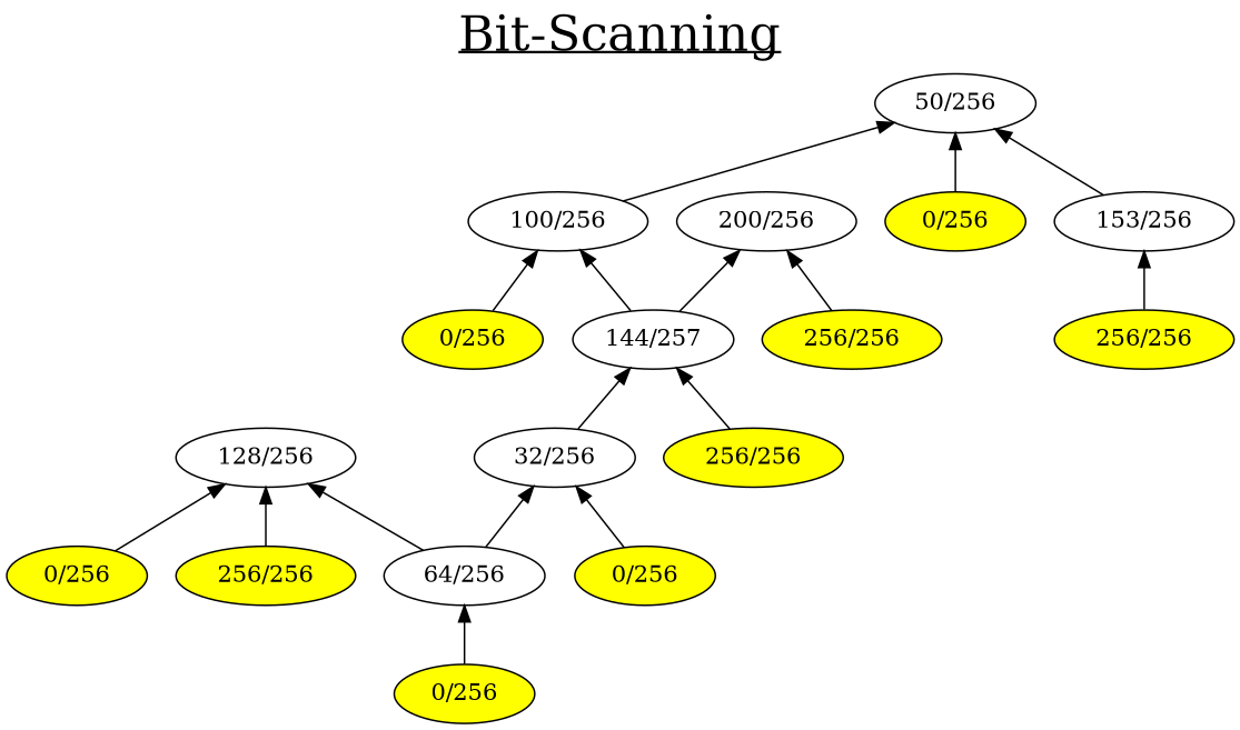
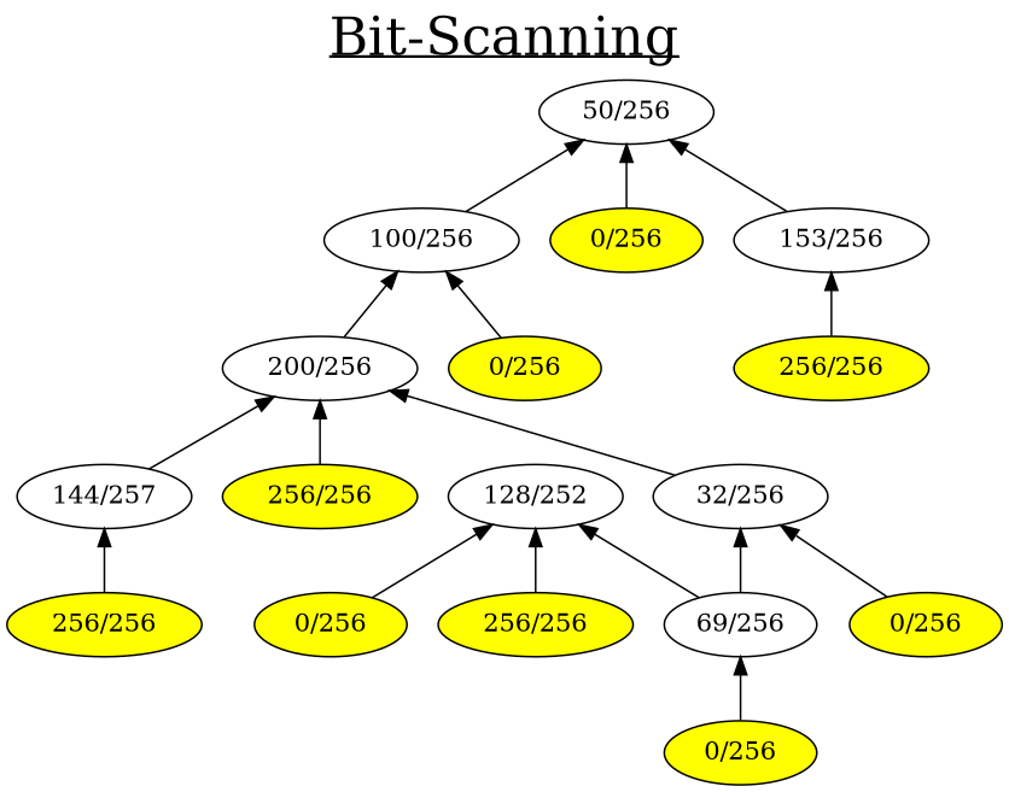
  digraph {
    fontsize=30
    label=<<u>Bit-Scanning</u>>
    labelloc=t
    rankdir=BT
    node [fillcolor=yellow style=filled]
    n1 [label=" 153/256 " fillcolor="" style=""]
    n2 [label=" 50/256 " fillcolor="" style=""]
    n3 [label=" 256/256 "]
    n4 [label=" 100/256 " fillcolor="" style=""]
    n5 [label=" 0/256 "]
    n6 [label=" 200/256 " fillcolor="" style=""]
    n7 [label=" 0/256 "]
    n8 [label="144/257" fillcolor="" style=""]
    n9 [label=" 256/256 "]
    n10 [label=" 32/256 " fillcolor="" style=""]
    n11 [label=" 256/256 "]
-   n12 [label=" 64/256 " fillcolor="" style=""]
-   n13 [label=" 128/256 " fillcolor="" style=""]
+   n12 [label="69/256" fillcolor="" style=""]
+   n13 [label="128/252" fillcolor="" style=""]
    n14 [label=" 0/256 "]
    n15 [label=" 0/256 "]
    n16 [label=" 0/256 "]
    n17 [label=" 256/256 "]
    n1 -> n2
    n3 -> n1
    n4 -> n2
    n5 -> n2
-   n8 -> n4
+   n6 -> n4
    n7 -> n4
    n8 -> n6
    n9 -> n6
-   n10 -> n8
+   n10 -> n6
    n11 -> n8
    n12 -> n10
    n12 -> n13
    n14 -> n10
    n15 -> n12
    n16 -> n13
    n17 -> n13
  }
